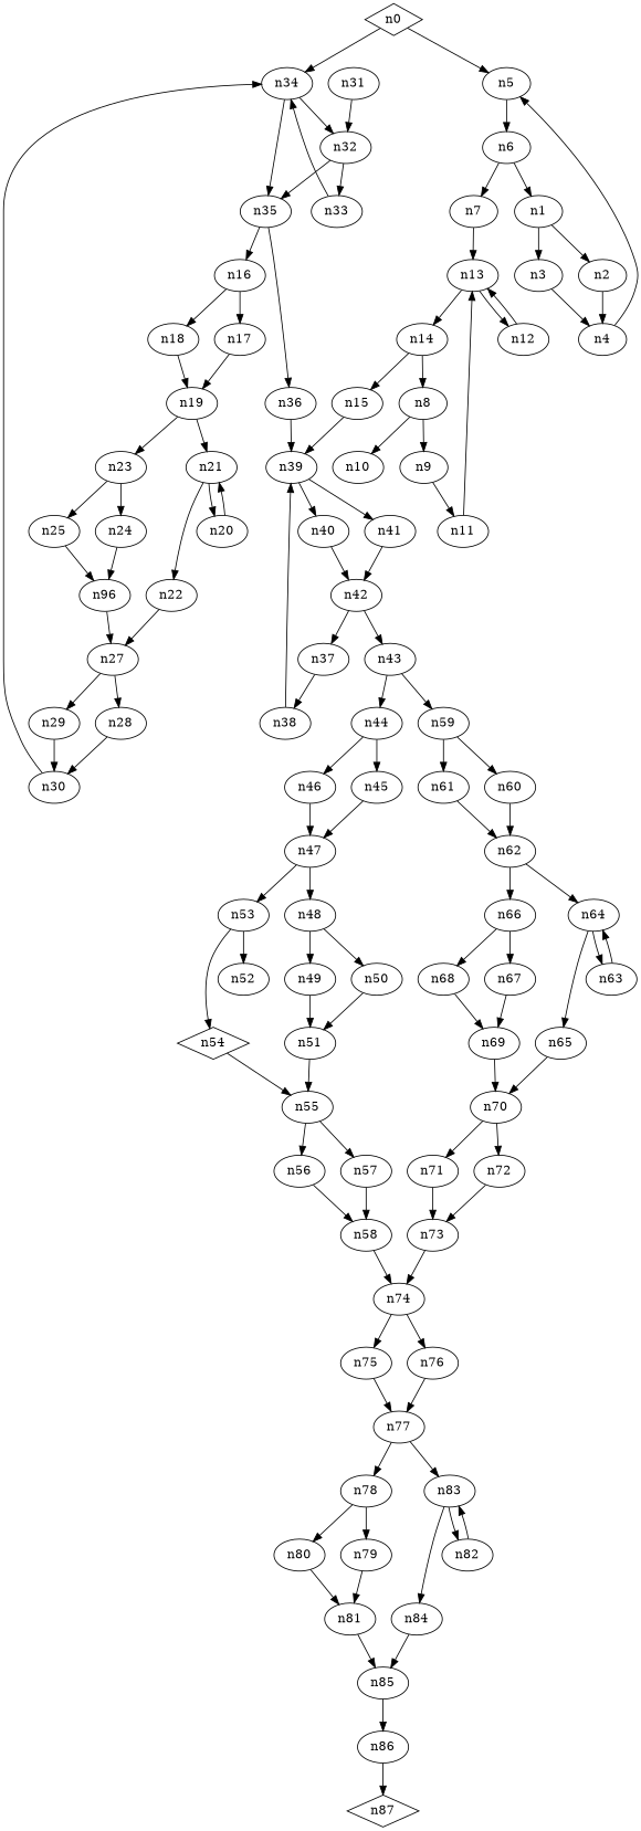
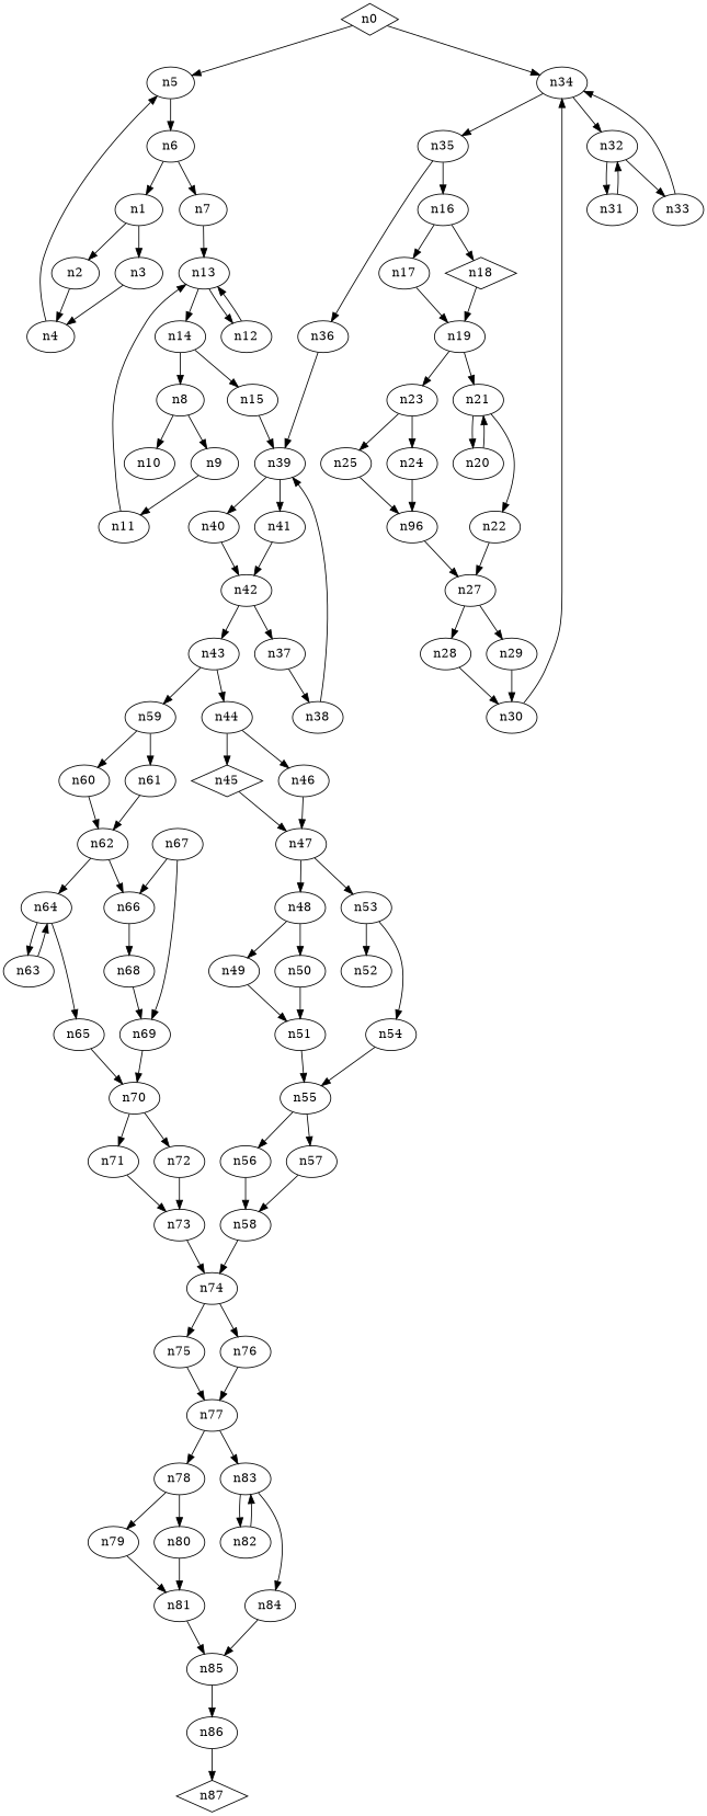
  digraph {
    n0 [rank=source shape=diamond]
    n5
    n34
    n6
    n32
    n35
    n87 [rank=sink shape=diamond]
    n1
    n7
    n31
    n33
    n16
    n36
    n2
    n3
    n4
    n13
    n12
    n14
    n8
    n15
    n9
    n10
    n11
    n39
    n40
    n41
    n42
    n17
-   n18
+   n18 [shape=diamond]
    n19
    n21
    n23
    n20
    n22
    n24
    n25
    n27
    n26 [label=n96]
    n28
    n29
    n30
    n37
    n38
    n43
    n44
    n59
-   n45
+   n45 [shape=diamond]
    n46
    n60
    n61
    n47
    n62
    n48
    n53
    n49
    n50
    n52
-   n54 [shape=diamond]
+   n54
    n51
    n55
    n56
    n57
    n58
    n74
    n75
    n76
    n77
    n64
    n66
    n63
    n65
    n67
    n68
    n70
    n69
    n71
    n72
    n73
    n78
    n83
    n79
    n80
    n82
    n84
    n81
    n85
    n86
    n0 -> n5
    n0 -> n34
    n5 -> n6
    n34 -> n32
    n34 -> n35
    n6 -> n1
    n6 -> n7
-   n32 -> n35
+   n32 -> n31
    n32 -> n33
    n35 -> n16
    n35 -> n36
    n1 -> n2
    n1 -> n3
    n7 -> n13
    n31 -> n32
    n33 -> n34
    n16 -> n17
    n16 -> n18
    n36 -> n39
    n2 -> n4
    n3 -> n4
    n4 -> n5
    n13 -> n12
    n13 -> n14
    n12 -> n13
    n14 -> n8
    n14 -> n15
    n8 -> n9
    n8 -> n10
    n15 -> n39
    n9 -> n11
    n11 -> n13
    n39 -> n40
    n39 -> n41
    n40 -> n42
    n41 -> n42
    n42 -> n37
    n42 -> n43
    n17 -> n19
    n18 -> n19
    n19 -> n21
    n19 -> n23
    n21 -> n20
    n21 -> n22
    n23 -> n24
    n23 -> n25
    n20 -> n21
    n22 -> n27
    n24 -> n26
    n25 -> n26
    n27 -> n28
    n27 -> n29
    n26 -> n27
    n28 -> n30
    n29 -> n30
    n30 -> n34
    n37 -> n38
    n38 -> n39
    n43 -> n44
    n43 -> n59
    n44 -> n45
    n44 -> n46
    n59 -> n60
    n59 -> n61
    n45 -> n47
    n46 -> n47
    n60 -> n62
    n61 -> n62
    n47 -> n48
    n47 -> n53
    n62 -> n64
    n62 -> n66
    n48 -> n49
    n48 -> n50
    n53 -> n52
    n53 -> n54
    n49 -> n51
    n50 -> n51
    n54 -> n55
    n51 -> n55
    n55 -> n56
    n55 -> n57
    n56 -> n58
    n57 -> n58
    n58 -> n74
    n74 -> n75
    n74 -> n76
    n75 -> n77
    n76 -> n77
    n77 -> n78
    n77 -> n83
    n64 -> n63
    n64 -> n65
-   n66 -> n67
+   n67 -> n66
    n66 -> n68
    n63 -> n64
    n65 -> n70
    n67 -> n69
    n68 -> n69
    n70 -> n71
    n70 -> n72
    n69 -> n70
    n71 -> n73
    n72 -> n73
    n73 -> n74
    n78 -> n79
    n78 -> n80
    n83 -> n82
    n83 -> n84
    n79 -> n81
    n80 -> n81
    n82 -> n83
    n84 -> n85
    n81 -> n85
    n85 -> n86
    n86 -> n87
  }
